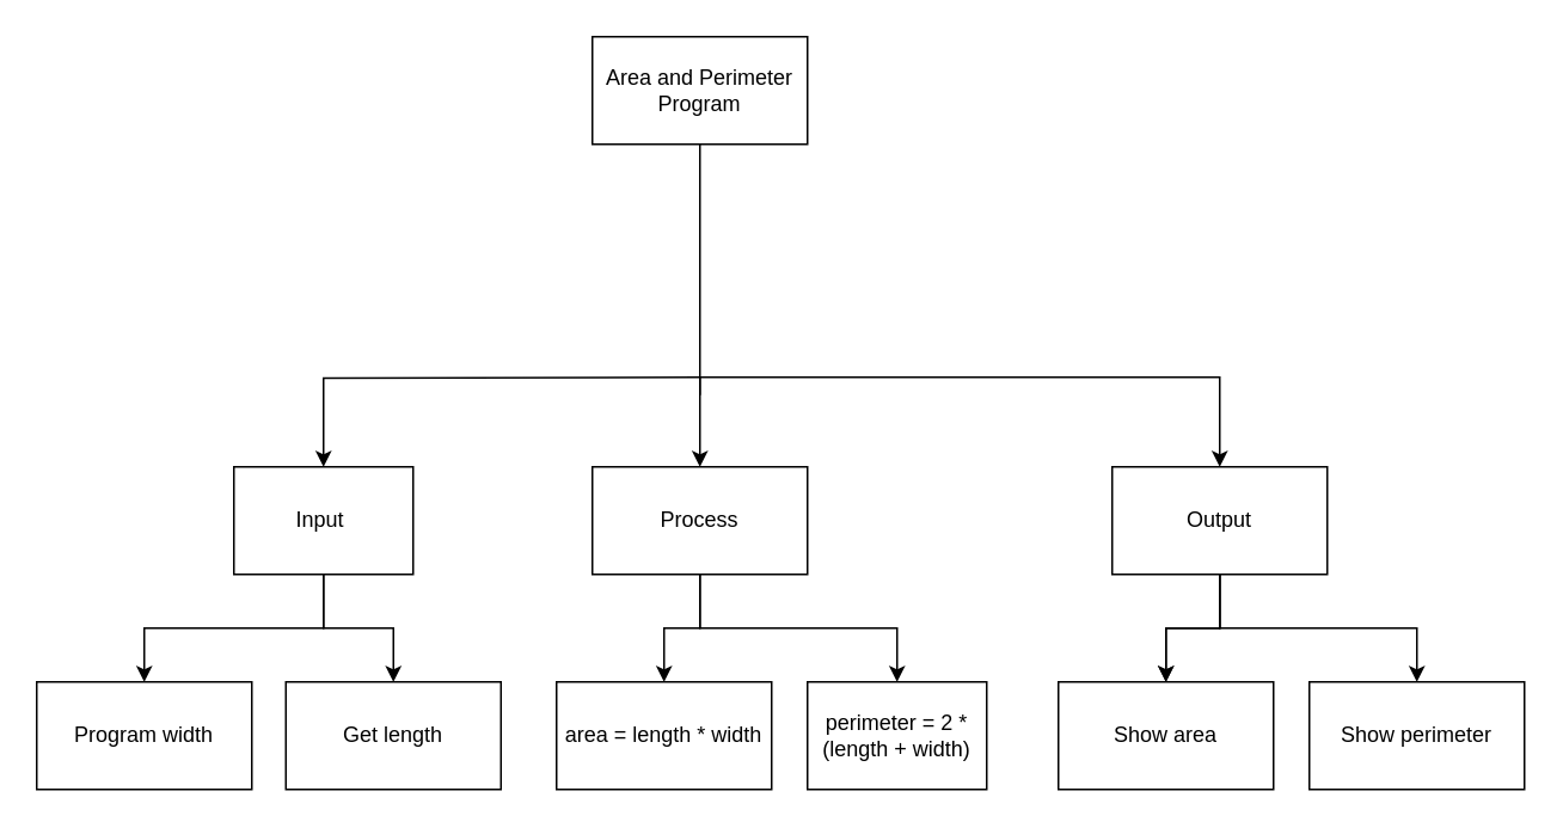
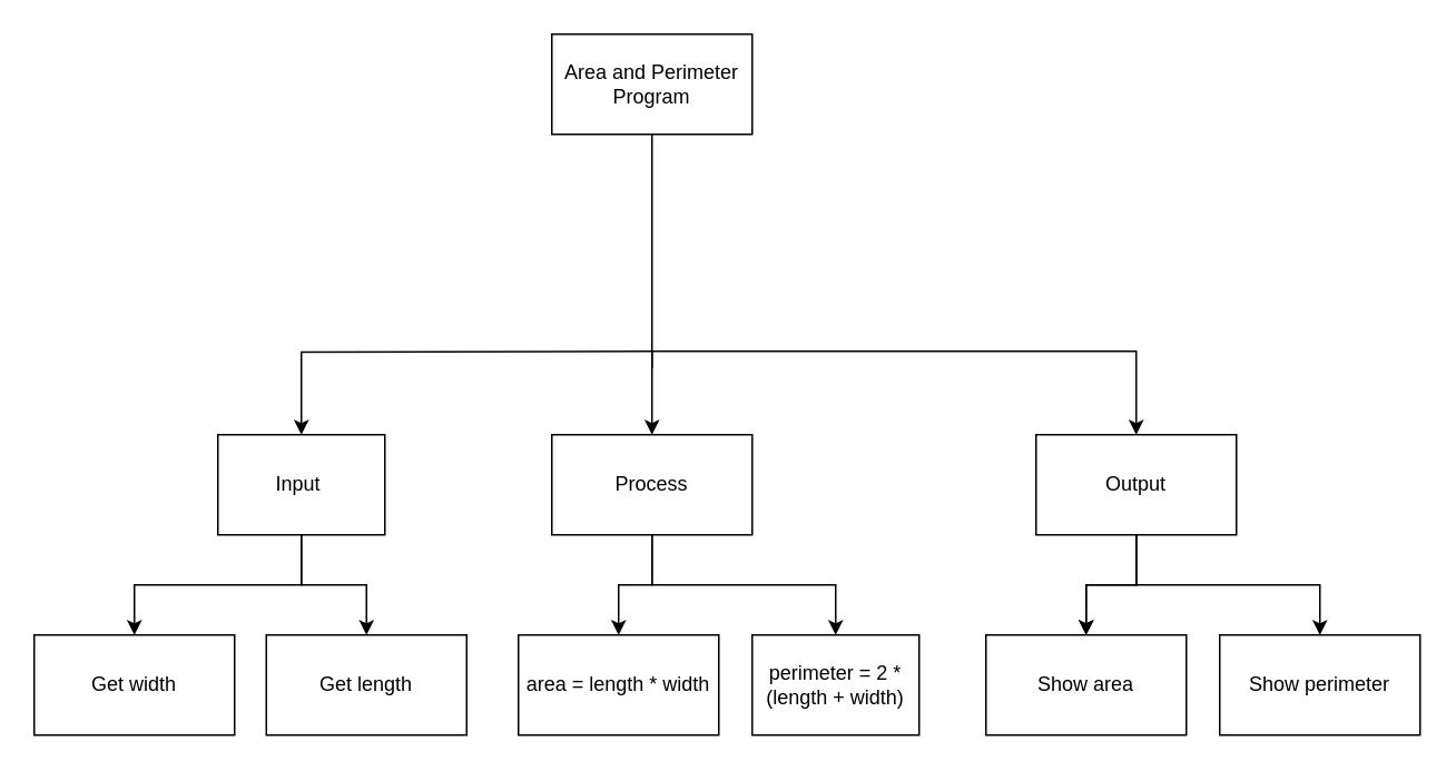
  <mxCell id="0" />
  <mxCell id="1" parent="0" />
  <mxCell id="2" value="Area and Perimeter Program" style="rounded=0;whiteSpace=wrap;html=1;" vertex="1" parent="1"><mxGeometry x="330" y="20" width="120" height="60" as="geometry" /></mxCell>
  <mxCell id="3" value="" style="edgeStyle=orthogonalEdgeStyle;rounded=0;html=1;" edge="1" parent="1" source="5" target="7"><mxGeometry relative="1" as="geometry" /></mxCell>
  <mxCell id="4" style="edgeStyle=orthogonalEdgeStyle;rounded=0;html=1;entryX=0.5;entryY=0;entryDx=0;entryDy=0;" edge="1" parent="1" source="5" target="6"><mxGeometry relative="1" as="geometry" /></mxCell>
  <mxCell id="5" value="Input&amp;nbsp;" style="rounded=0;whiteSpace=wrap;html=1;" vertex="1" parent="1"><mxGeometry x="130" y="260" width="100" height="60" as="geometry" /></mxCell>
- <mxCell id="6" value="Program width" style="rounded=0;whiteSpace=wrap;html=1;" vertex="1" parent="1"><mxGeometry x="20" y="380" width="120" height="60" as="geometry" /></mxCell>
+ <mxCell id="6" value="Get width" style="rounded=0;whiteSpace=wrap;html=1;" vertex="1" parent="1"><mxGeometry x="20" y="380" width="120" height="60" as="geometry" /></mxCell>
  <mxCell id="7" value="Get length" style="rounded=0;whiteSpace=wrap;html=1;" vertex="1" parent="1"><mxGeometry x="159" y="380" width="120" height="60" as="geometry" /></mxCell>
  <mxCell id="8" style="edgeStyle=none;html=1;entryX=0.5;entryY=0;entryDx=0;entryDy=0;" edge="1" parent="1" source="2" target="12"><mxGeometry relative="1" as="geometry" /></mxCell>
  <mxCell id="9" style="edgeStyle=orthogonalEdgeStyle;html=1;rounded=0;" edge="1" parent="1" target="5"><mxGeometry relative="1" as="geometry"><mxPoint x="390" y="210" as="sourcePoint" /><mxPoint x="290" y="260" as="targetPoint" /></mxGeometry></mxCell>
  <mxCell id="10" style="edgeStyle=orthogonalEdgeStyle;rounded=0;html=1;entryX=0.5;entryY=0;entryDx=0;entryDy=0;" edge="1" parent="1" source="12" target="18"><mxGeometry relative="1" as="geometry" /></mxCell>
  <mxCell id="11" style="edgeStyle=orthogonalEdgeStyle;rounded=0;html=1;entryX=0.5;entryY=0;entryDx=0;entryDy=0;" edge="1" parent="1" source="12" target="19"><mxGeometry relative="1" as="geometry" /></mxCell>
  <mxCell id="12" value="Process" style="rounded=0;whiteSpace=wrap;html=1;" vertex="1" parent="1"><mxGeometry x="330" y="260" width="120" height="60" as="geometry" /></mxCell>
  <mxCell id="13" style="edgeStyle=orthogonalEdgeStyle;rounded=0;html=1;entryX=0.5;entryY=0;entryDx=0;entryDy=0;" edge="1" parent="1" source="16" target="20"><mxGeometry relative="1" as="geometry" /></mxCell>
  <mxCell id="14" value="" style="edgeStyle=orthogonalEdgeStyle;rounded=0;html=1;" edge="1" parent="1" source="16" target="20"><mxGeometry relative="1" as="geometry" /></mxCell>
  <mxCell id="15" style="edgeStyle=orthogonalEdgeStyle;rounded=0;html=1;entryX=0.5;entryY=0;entryDx=0;entryDy=0;" edge="1" parent="1" source="16" target="21"><mxGeometry relative="1" as="geometry" /></mxCell>
  <mxCell id="16" value="Output" style="rounded=0;whiteSpace=wrap;html=1;" vertex="1" parent="1"><mxGeometry x="620" y="260" width="120" height="60" as="geometry" /></mxCell>
  <mxCell id="17" style="edgeStyle=orthogonalEdgeStyle;html=1;rounded=0;" edge="1" parent="1"><mxGeometry relative="1" as="geometry"><mxPoint x="390" y="220" as="sourcePoint" /><mxPoint x="680" y="260" as="targetPoint" /><Array as="points"><mxPoint x="680" y="210" /></Array></mxGeometry></mxCell>
  <mxCell id="18" value="area = length * width" style="rounded=0;whiteSpace=wrap;html=1;" vertex="1" parent="1"><mxGeometry x="310" y="380" width="120" height="60" as="geometry" /></mxCell>
  <mxCell id="19" value="perimeter = 2 * (length + width)" style="rounded=0;whiteSpace=wrap;html=1;" vertex="1" parent="1"><mxGeometry x="450" y="380" width="100" height="60" as="geometry" /></mxCell>
  <mxCell id="20" value="Show area" style="rounded=0;whiteSpace=wrap;html=1;" vertex="1" parent="1"><mxGeometry x="590" y="380" width="120" height="60" as="geometry" /></mxCell>
  <mxCell id="21" value="Show perimeter" style="rounded=0;whiteSpace=wrap;html=1;" vertex="1" parent="1"><mxGeometry x="730" y="380" width="120" height="60" as="geometry" /></mxCell>
